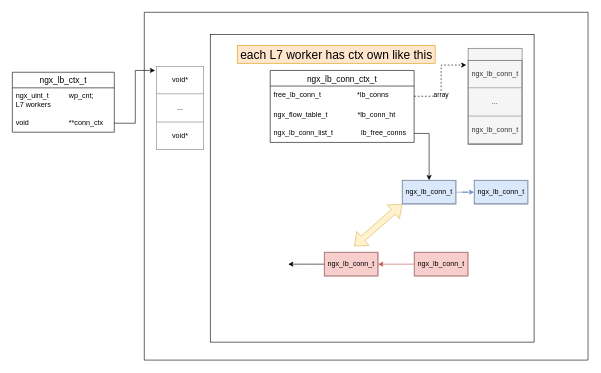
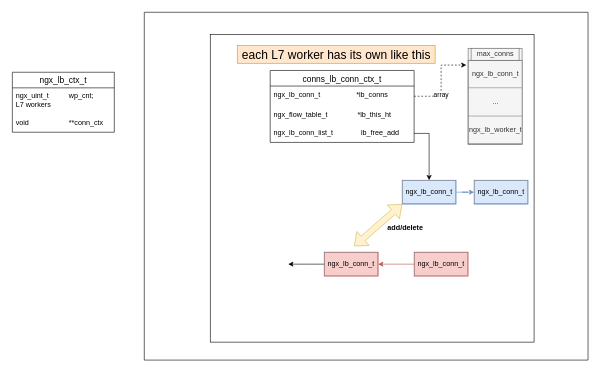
  <mxCell id="0" />
  <mxCell id="1" parent="0" />
  <mxCell id="2" value="" style="shape=parallelogram;perimeter=parallelogramPerimeter;whiteSpace=wrap;html=1;fontSize=20;size=0;" vertex="1" parent="1"><mxGeometry x="240" y="20" width="740" height="580" as="geometry" /></mxCell>
  <mxCell id="3" value="" style="rounded=0;whiteSpace=wrap;html=1;" vertex="1" parent="1"><mxGeometry x="350" y="57" width="540" height="513" as="geometry" /></mxCell>
- <mxCell id="4" value="&lt;table style=&quot;width: 100% ; height: 100% ; border-collapse: collapse&quot; width=&quot;100%&quot; border=&quot;1&quot;&gt;&lt;tbody&gt;&lt;tr&gt;&lt;td align=&quot;center&quot;&gt;void*&lt;br&gt;&lt;/td&gt;&lt;/tr&gt;&lt;tr&gt;&lt;td align=&quot;center&quot;&gt;...&lt;br&gt;&lt;/td&gt;&lt;/tr&gt;&lt;tr&gt;&lt;td align=&quot;center&quot;&gt;void*&lt;br&gt;&lt;/td&gt;&lt;/tr&gt;&lt;/tbody&gt;&lt;/table&gt;" style="text;html=1;strokeColor=none;fillColor=none;overflow=fill;" vertex="1" parent="1"><mxGeometry x="260" y="110" width="80" height="140" as="geometry" /></mxCell>
- <mxCell id="5" style="edgeStyle=orthogonalEdgeStyle;rounded=0;orthogonalLoop=1;jettySize=auto;html=1;entryX=-0.025;entryY=0.05;entryDx=0;entryDy=0;entryPerimeter=0;" edge="1" parent="1" source="30" target="4"><mxGeometry relative="1" as="geometry" /></mxCell>
  <mxCell id="6" value="" style="group" vertex="1" connectable="0" parent="1"><mxGeometry x="370" y="80" width="540" height="490" as="geometry" /></mxCell>
  <mxCell id="7" value="" style="group;fillColor=#f5f5f5;strokeColor=#666666;fontColor=#333333;" vertex="1" connectable="0" parent="6"><mxGeometry x="410" width="90" height="160" as="geometry" /></mxCell>
- <mxCell id="8" value="&lt;table style=&quot;width: 100% ; height: 100% ; border-collapse: collapse&quot; width=&quot;100%&quot; border=&quot;1&quot;&gt;&lt;tbody&gt;&lt;tr&gt;&lt;td align=&quot;center&quot;&gt;ngx_lb_conn_t&lt;/td&gt;&lt;/tr&gt;&lt;tr&gt;&lt;td align=&quot;center&quot;&gt;...&lt;br&gt;&lt;/td&gt;&lt;/tr&gt;&lt;tr&gt;&lt;td align=&quot;center&quot;&gt;ngx_lb_conn_t&lt;br&gt;&lt;/td&gt;&lt;/tr&gt;&lt;/tbody&gt;&lt;/table&gt;" style="text;html=1;strokeColor=#666666;fillColor=#f5f5f5;overflow=fill;fontColor=#333333;" vertex="1" parent="7"><mxGeometry y="20" width="90" height="140" as="geometry" /></mxCell>
+ <mxCell id="8" value="&lt;table style=&quot;width: 100% ; height: 100% ; border-collapse: collapse&quot; width=&quot;100%&quot; border=&quot;1&quot;&gt;&lt;tbody&gt;&lt;tr&gt;&lt;td align=&quot;center&quot;&gt;ngx_lb_conn_t&lt;/td&gt;&lt;/tr&gt;&lt;tr&gt;&lt;td align=&quot;center&quot;&gt;...&lt;br&gt;&lt;/td&gt;&lt;/tr&gt;&lt;tr&gt;&lt;td align=&quot;center&quot;&gt;ngx_lb_worker_t&lt;br&gt;&lt;/td&gt;&lt;/tr&gt;&lt;/tbody&gt;&lt;/table&gt;" style="text;html=1;strokeColor=#666666;fillColor=#f5f5f5;overflow=fill;fontColor=#333333;" vertex="1" parent="7"><mxGeometry y="20" width="90" height="140" as="geometry" /></mxCell>
+ <mxCell id="9" value="max_conns" style="text;html=1;align=center;verticalAlign=middle;resizable=0;points=[];autosize=1;fillColor=#f5f5f5;strokeColor=#666666;fontColor=#333333;" vertex="1" parent="7"><mxGeometry x="5" width="80" height="20" as="geometry" /></mxCell>
  <mxCell id="10" style="edgeStyle=orthogonalEdgeStyle;rounded=0;orthogonalLoop=1;jettySize=auto;html=1;entryX=-0.033;entryY=0.057;entryDx=0;entryDy=0;entryPerimeter=0;dashed=1;" edge="1" parent="6" source="22" target="8"><mxGeometry relative="1" as="geometry" /></mxCell>
  <mxCell id="11" value="array" style="edgeLabel;html=1;align=center;verticalAlign=middle;resizable=0;points=[];" vertex="1" connectable="0" parent="10"><mxGeometry x="-0.367" y="3" relative="1" as="geometry"><mxPoint as="offset" /></mxGeometry></mxCell>
  <mxCell id="12" value="&lt;table style=&quot;width: 100% ; height: 100% ; border-collapse: collapse&quot; width=&quot;100%&quot; border=&quot;1&quot;&gt;&lt;tbody&gt;&lt;tr&gt;&lt;td align=&quot;center&quot;&gt;ngx_lb_conn_t&lt;/td&gt;&lt;/tr&gt;&lt;/tbody&gt;&lt;/table&gt;" style="text;html=1;strokeColor=#6c8ebf;fillColor=#dae8fc;overflow=fill;" vertex="1" parent="6"><mxGeometry x="300" y="220" width="90" height="40" as="geometry" /></mxCell>
  <mxCell id="13" value="&lt;table style=&quot;width: 100% ; height: 100% ; border-collapse: collapse&quot; width=&quot;100%&quot; border=&quot;1&quot;&gt;&lt;tbody&gt;&lt;tr&gt;&lt;td align=&quot;center&quot;&gt;ngx_lb_conn_t&lt;/td&gt;&lt;/tr&gt;&lt;/tbody&gt;&lt;/table&gt;" style="text;html=1;strokeColor=#6c8ebf;fillColor=#dae8fc;overflow=fill;" vertex="1" parent="6"><mxGeometry x="420" y="220" width="90" height="40" as="geometry" /></mxCell>
  <mxCell id="14" style="edgeStyle=orthogonalEdgeStyle;rounded=0;orthogonalLoop=1;jettySize=auto;html=1;entryX=0;entryY=0.5;entryDx=0;entryDy=0;fillColor=#dae8fc;strokeColor=#6c8ebf;" edge="1" parent="6" source="12" target="13"><mxGeometry relative="1" as="geometry" /></mxCell>
  <mxCell id="15" style="edgeStyle=orthogonalEdgeStyle;rounded=0;orthogonalLoop=1;jettySize=auto;html=1;entryX=0.5;entryY=0;entryDx=0;entryDy=0;" edge="1" parent="6" source="24" target="12"><mxGeometry relative="1" as="geometry" /></mxCell>
  <mxCell id="16" value="" style="group" vertex="1" connectable="0" parent="6"><mxGeometry x="10" y="320" width="90" height="160" as="geometry" /></mxCell>
  <mxCell id="17" style="edgeStyle=orthogonalEdgeStyle;rounded=0;orthogonalLoop=1;jettySize=auto;html=1;exitX=0;exitY=0.5;exitDx=0;exitDy=0;" edge="1" parent="6" source="18"><mxGeometry relative="1" as="geometry"><mxPoint x="110" y="360" as="targetPoint" /></mxGeometry></mxCell>
  <mxCell id="18" value="&lt;table style=&quot;width: 100% ; height: 100% ; border-collapse: collapse&quot; width=&quot;100%&quot; border=&quot;1&quot;&gt;&lt;tbody&gt;&lt;tr&gt;&lt;td align=&quot;center&quot;&gt;ngx_lb_conn_t&lt;/td&gt;&lt;/tr&gt;&lt;/tbody&gt;&lt;/table&gt;" style="text;html=1;strokeColor=#b85450;fillColor=#f8cecc;overflow=fill;" vertex="1" parent="6"><mxGeometry x="170" y="340" width="90" height="40" as="geometry" /></mxCell>
  <mxCell id="19" style="edgeStyle=orthogonalEdgeStyle;rounded=0;orthogonalLoop=1;jettySize=auto;html=1;exitX=0;exitY=0.5;exitDx=0;exitDy=0;entryX=1;entryY=0.5;entryDx=0;entryDy=0;fillColor=#f8cecc;strokeColor=#b85450;" edge="1" parent="6" source="20" target="18"><mxGeometry relative="1" as="geometry" /></mxCell>
  <mxCell id="20" value="&lt;table style=&quot;width: 100% ; height: 100% ; border-collapse: collapse&quot; width=&quot;100%&quot; border=&quot;1&quot;&gt;&lt;tbody&gt;&lt;tr&gt;&lt;td align=&quot;center&quot;&gt;ngx_lb_conn_t&lt;/td&gt;&lt;/tr&gt;&lt;/tbody&gt;&lt;/table&gt;" style="text;html=1;strokeColor=#b85450;fillColor=#f8cecc;overflow=fill;" vertex="1" parent="6"><mxGeometry x="320" y="340" width="90" height="40" as="geometry" /></mxCell>
- <mxCell id="21" value="ngx_lb_conn_ctx_t" style="swimlane;fontStyle=0;childLayout=stackLayout;horizontal=1;startSize=26;horizontalStack=0;resizeParent=1;resizeParentMax=0;resizeLast=0;collapsible=1;marginBottom=0;align=center;fontSize=14;" vertex="1" parent="6"><mxGeometry x="80" y="37" width="240" height="120" as="geometry" /></mxCell>
- <mxCell id="22" value="free_lb_conn_t                  *lb_conns" style="text;strokeColor=none;fillColor=none;spacingLeft=4;spacingRight=4;overflow=hidden;rotatable=0;points=[[0,0.5],[1,0.5]];portConstraint=eastwest;fontSize=12;" vertex="1" parent="21"><mxGeometry y="26" width="240" height="34" as="geometry" /></mxCell>
- <mxCell id="23" value="ngx_flow_table_t               *lb_conn_ht" style="text;strokeColor=none;fillColor=none;spacingLeft=4;spacingRight=4;overflow=hidden;rotatable=0;points=[[0,0.5],[1,0.5]];portConstraint=eastwest;fontSize=12;" vertex="1" parent="21"><mxGeometry y="60" width="240" height="30" as="geometry" /></mxCell>
- <mxCell id="24" value="ngx_lb_conn_list_t              lb_free_conns" style="text;strokeColor=none;fillColor=none;spacingLeft=4;spacingRight=4;overflow=hidden;rotatable=0;points=[[0,0.5],[1,0.5]];portConstraint=eastwest;fontSize=12;" vertex="1" parent="21"><mxGeometry y="90" width="240" height="30" as="geometry" /></mxCell>
+ <mxCell id="21" value="conns_lb_conn_ctx_t" style="swimlane;fontStyle=0;childLayout=stackLayout;horizontal=1;startSize=26;horizontalStack=0;resizeParent=1;resizeParentMax=0;resizeLast=0;collapsible=1;marginBottom=0;align=center;fontSize=14;" vertex="1" parent="6"><mxGeometry x="80" y="37" width="240" height="120" as="geometry" /></mxCell>
+ <mxCell id="22" value="ngx_lb_conn_t                  *lb_conns" style="text;strokeColor=none;fillColor=none;spacingLeft=4;spacingRight=4;overflow=hidden;rotatable=0;points=[[0,0.5],[1,0.5]];portConstraint=eastwest;fontSize=12;" vertex="1" parent="21"><mxGeometry y="26" width="240" height="34" as="geometry" /></mxCell>
+ <mxCell id="23" value="ngx_flow_table_t               *lb_this_ht" style="text;strokeColor=none;fillColor=none;spacingLeft=4;spacingRight=4;overflow=hidden;rotatable=0;points=[[0,0.5],[1,0.5]];portConstraint=eastwest;fontSize=12;" vertex="1" parent="21"><mxGeometry y="60" width="240" height="30" as="geometry" /></mxCell>
+ <mxCell id="24" value="ngx_lb_conn_list_t              lb_free_add" style="text;strokeColor=none;fillColor=none;spacingLeft=4;spacingRight=4;overflow=hidden;rotatable=0;points=[[0,0.5],[1,0.5]];portConstraint=eastwest;fontSize=12;" vertex="1" parent="21"><mxGeometry y="90" width="240" height="30" as="geometry" /></mxCell>
+ <mxCell id="25" value="&lt;b&gt;add/delete&lt;/b&gt;" style="text;html=1;align=center;verticalAlign=middle;resizable=0;points=[];autosize=1;" vertex="1" parent="6"><mxGeometry x="270" y="290" width="70" height="20" as="geometry" /></mxCell>
  <mxCell id="26" value="" style="shape=flexArrow;endArrow=classic;startArrow=classic;html=1;entryX=0;entryY=1;entryDx=0;entryDy=0;fontStyle=1;fillColor=#fff2cc;strokeColor=#d6b656;" edge="1" parent="1" target="12"><mxGeometry width="50" height="50" relative="1" as="geometry"><mxPoint x="590" y="410" as="sourcePoint" /><mxPoint x="640" y="360" as="targetPoint" /></mxGeometry></mxCell>
- <mxCell id="27" value="each L7 worker has ctx own like this" style="text;html=1;align=center;verticalAlign=middle;resizable=0;points=[];autosize=1;fontSize=20;fillColor=#ffe6cc;strokeColor=#d79b00;" vertex="1" parent="1"><mxGeometry x="395" y="75" width="330" height="30" as="geometry" /></mxCell>
+ <mxCell id="27" value="each L7 worker has its own like this" style="text;html=1;align=center;verticalAlign=middle;resizable=0;points=[];autosize=1;fontSize=20;fillColor=#ffe6cc;strokeColor=#d79b00;" vertex="1" parent="1"><mxGeometry x="395" y="75" width="330" height="30" as="geometry" /></mxCell>
  <mxCell id="28" value="ngx_lb_ctx_t" style="swimlane;fontStyle=0;childLayout=stackLayout;horizontal=1;startSize=26;horizontalStack=0;resizeParent=1;resizeParentMax=0;resizeLast=0;collapsible=1;marginBottom=0;align=center;fontSize=14;" vertex="1" parent="1"><mxGeometry x="20" y="120" width="170" height="100" as="geometry" /></mxCell>
  <mxCell id="29" value="ngx_uint_t          wp_cnt;&#10;L7 workers&#10;" style="text;strokeColor=none;fillColor=none;spacingLeft=4;spacingRight=4;overflow=hidden;rotatable=0;points=[[0,0.5],[1,0.5]];portConstraint=eastwest;fontSize=12;" vertex="1" parent="28"><mxGeometry y="26" width="170" height="44" as="geometry" /></mxCell>
  <mxCell id="30" value="void                    **conn_ctx" style="text;strokeColor=none;fillColor=none;spacingLeft=4;spacingRight=4;overflow=hidden;rotatable=0;points=[[0,0.5],[1,0.5]];portConstraint=eastwest;fontSize=12;" vertex="1" parent="28"><mxGeometry y="70" width="170" height="30" as="geometry" /></mxCell>
